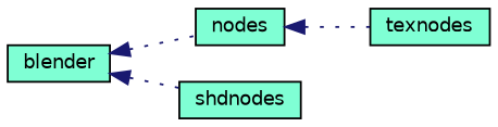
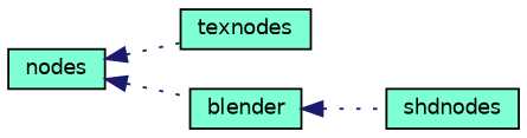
  digraph {
    rankdir=LR
    node [color=black fillcolor=aquamarine fontname=Helvetica fontsize=10 shape=record style=filled]
    edge [color=midnightblue dir=back fontname=Helvetica fontsize=10 labelfontname=Helvetica labelfontsize=10 shape=plaintext style=dotted]
    n1 [fontcolor=black height=0.2 label=nodes width=0.4]
    n2 [height=0.2 label=texnodes width=0.4]
    n3 [height=0.2 label=shdnodes width=0.4]
    n4 [height=0.2 label=blender width=0.4]
    n1 -> n2
-   n4 -> n1
+   n1 -> n4
    n4 -> n3
  }
